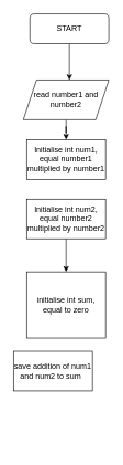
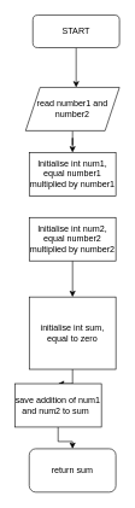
  <mxCell id="0" />
  <mxCell id="1" parent="0" />
  <mxCell id="2" value="" style="edgeStyle=orthogonalEdgeStyle;rounded=0;orthogonalLoop=1;jettySize=auto;html=1;" edge="1" parent="1" source="3"><mxGeometry relative="1" as="geometry"><mxPoint x="105" y="120" as="targetPoint" /></mxGeometry></mxCell>
  <mxCell id="3" value="START" style="rounded=1;whiteSpace=wrap;html=1;" vertex="1" parent="1"><mxGeometry x="45" y="20" width="120" height="45" as="geometry" /></mxCell>
  <mxCell id="4" value="" style="edgeStyle=orthogonalEdgeStyle;rounded=0;orthogonalLoop=1;jettySize=auto;html=1;" edge="1" parent="1" source="5" target="6"><mxGeometry relative="1" as="geometry" /></mxCell>
  <mxCell id="5" value="read number1 and number2" style="shape=parallelogram;perimeter=parallelogramPerimeter;whiteSpace=wrap;html=1;fixedSize=1;" vertex="1" parent="1"><mxGeometry x="35" y="120" width="130" height="60" as="geometry" /></mxCell>
  <mxCell id="6" value="Initialise int num1, equal number1 multiplied by number1" style="rounded=0;whiteSpace=wrap;html=1;" vertex="1" parent="1"><mxGeometry x="40" y="210" width="120" height="60" as="geometry" /></mxCell>
  <mxCell id="7" value="" style="edgeStyle=orthogonalEdgeStyle;rounded=0;orthogonalLoop=1;jettySize=auto;html=1;" edge="1" parent="1" source="8" target="10"><mxGeometry relative="1" as="geometry" /></mxCell>
  <mxCell id="8" value="Initialise int num2, equal number2 multiplied by number2" style="rounded=0;whiteSpace=wrap;html=1;" vertex="1" parent="1"><mxGeometry x="40" y="300" width="120" height="60" as="geometry" /></mxCell>
+ <mxCell id="9" value="" style="edgeStyle=orthogonalEdgeStyle;rounded=0;orthogonalLoop=1;jettySize=auto;html=1;" edge="1" parent="1" source="10" target="12"><mxGeometry relative="1" as="geometry" /></mxCell>
  <mxCell id="10" value="initialise int sum, equal to zero" style="whiteSpace=wrap;html=1;rounded=0;" vertex="1" parent="1"><mxGeometry x="40" y="410" width="120" height="100" as="geometry" /></mxCell>
+ <mxCell id="11" value="" style="edgeStyle=orthogonalEdgeStyle;rounded=0;orthogonalLoop=1;jettySize=auto;html=1;" edge="1" parent="1" source="12" target="13"><mxGeometry relative="1" as="geometry" /></mxCell>
  <mxCell id="12" value="save addition of num1 and num2 to sum&amp;nbsp;&amp;nbsp;" style="whiteSpace=wrap;html=1;rounded=0;" vertex="1" parent="1"><mxGeometry x="20" y="530" width="120" height="60" as="geometry" /></mxCell>
+ <mxCell id="13" value="return sum" style="rounded=1;whiteSpace=wrap;html=1;" vertex="1" parent="1"><mxGeometry x="40" y="620" width="120" height="60" as="geometry" /></mxCell>
